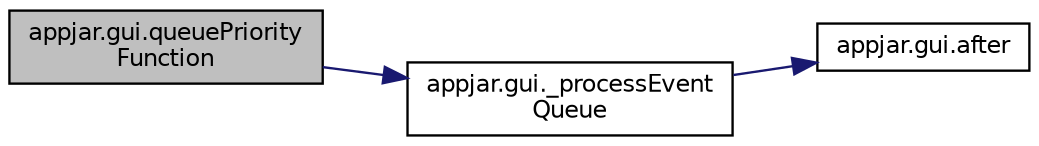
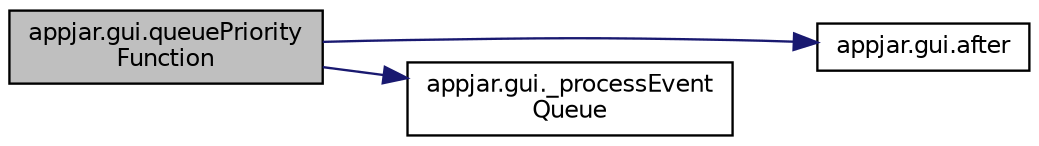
  digraph {
    rankdir=LR
    node [color=black fillcolor=white fontname=Helvetica fontsize=10 shape=record style=filled]
    edge [color=midnightblue fontname=Helvetica fontsize=10 labelfontname=Helvetica labelfontsize=10 style=solid]
    n1 [fillcolor=grey75 fontcolor=black height=0.2 label="appjar.gui.queuePriority\lFunction" width=0.4]
    n2 [height=0.2 label="appjar.gui.after" width=0.4]
    n3 [height=0.2 label="appjar.gui._processEvent\lQueue" width=0.4]
-   n3 -> n2
+   n1 -> n2
    n1 -> n3
  }
